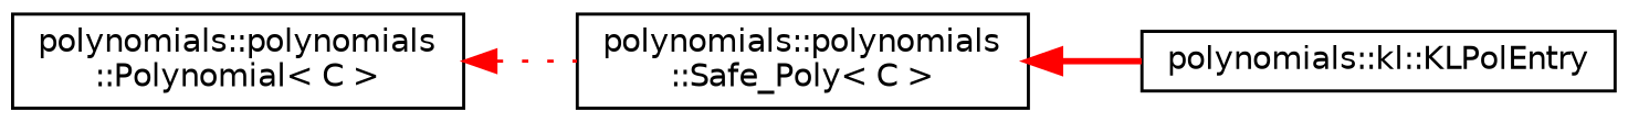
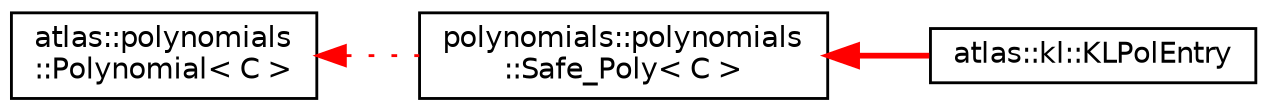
  digraph {
    rankdir=LR
    node [color=black fillcolor=white fontname=Helvetica fontsize=10 shape=record style=filled]
    edge [color=red dir=back fontname=Helvetica fontsize=10 labelfontname=Helvetica labelfontsize=10]
-   n1 [height=0.2 label="polynomials::polynomials\l::Polynomial\< C \>" width=0.4]
+   n1 [height=0.2 label="atlas::polynomials\l::Polynomial\< C \>" width=0.4]
    n2 [height=0.2 label="polynomials::polynomials\l::Safe_Poly\< C \>" width=0.4]
-   n3 [height=0.2 label="polynomials::kl::KLPolEntry" width=0.4]
+   n3 [height=0.2 label="atlas::kl::KLPolEntry" width=0.4]
    n1 -> n2 [style=dotted]
    n2 -> n3 [style=bold]
  }
